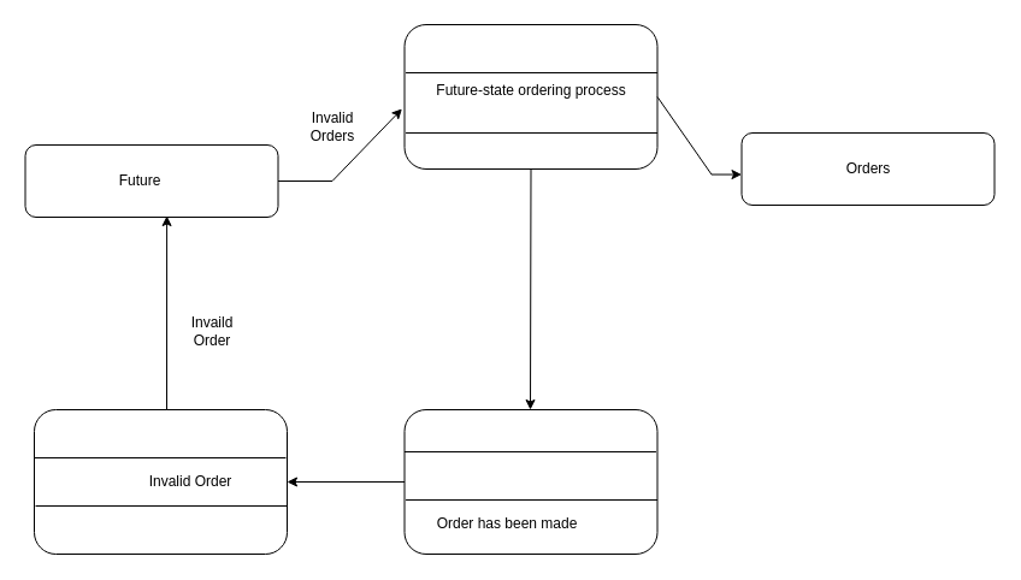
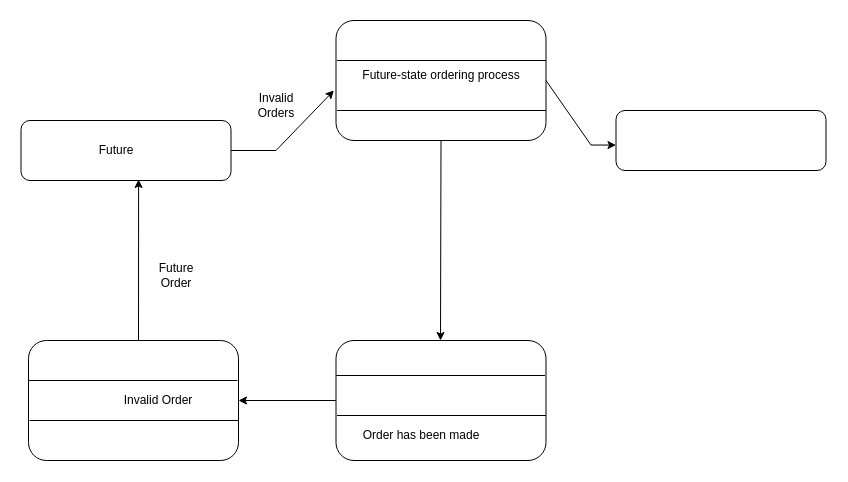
  <mxCell id="0" />
  <mxCell id="1" parent="0" />
  <mxCell id="2" value="" style="rounded=1;whiteSpace=wrap;html=1;" parent="1" vertex="1"><mxGeometry x="335.5" y="20" width="210" height="120" as="geometry" /></mxCell>
  <mxCell id="3" value="" style="endArrow=none;html=1;rounded=0;entryX=0.005;entryY=0.375;entryDx=0;entryDy=0;entryPerimeter=0;" parent="1" edge="1"><mxGeometry width="50" height="50" relative="1" as="geometry"><mxPoint x="545.5" y="110" as="sourcePoint" /><mxPoint x="336.55" y="110" as="targetPoint" /></mxGeometry></mxCell>
  <mxCell id="4" value="" style="endArrow=none;html=1;rounded=0;entryX=0.005;entryY=0.375;entryDx=0;entryDy=0;entryPerimeter=0;" parent="1" edge="1"><mxGeometry width="50" height="50" relative="1" as="geometry"><mxPoint x="545.5" y="60" as="sourcePoint" /><mxPoint x="336.55" y="60" as="targetPoint" /></mxGeometry></mxCell>
  <mxCell id="5" value="Future-state ordering process" style="text;html=1;strokeColor=none;fillColor=none;align=center;verticalAlign=middle;whiteSpace=wrap;rounded=0;" parent="1" vertex="1"><mxGeometry x="355.5" y="60" width="170" height="30" as="geometry" /></mxCell>
  <mxCell id="6" value="" style="rounded=1;whiteSpace=wrap;html=1;" vertex="1" parent="1"><mxGeometry x="335.5" y="340" width="210" height="120" as="geometry" /></mxCell>
  <mxCell id="7" value="" style="endArrow=none;html=1;rounded=0;entryX=0.005;entryY=0.375;entryDx=0;entryDy=0;entryPerimeter=0;" edge="1" parent="1"><mxGeometry width="50" height="50" relative="1" as="geometry"><mxPoint x="544.45" y="375" as="sourcePoint" /><mxPoint x="335.5" y="375" as="targetPoint" /></mxGeometry></mxCell>
  <mxCell id="8" value="" style="endArrow=none;html=1;rounded=0;entryX=0.005;entryY=0.375;entryDx=0;entryDy=0;entryPerimeter=0;" edge="1" parent="1"><mxGeometry width="50" height="50" relative="1" as="geometry"><mxPoint x="545.5" y="415" as="sourcePoint" /><mxPoint x="336.55" y="415" as="targetPoint" /></mxGeometry></mxCell>
  <mxCell id="9" value="Order has been made" style="text;html=1;strokeColor=none;fillColor=none;align=center;verticalAlign=middle;whiteSpace=wrap;rounded=0;" vertex="1" parent="1"><mxGeometry x="360.5" y="420" width="120" height="30" as="geometry" /></mxCell>
  <mxCell id="10" value="" style="rounded=1;whiteSpace=wrap;html=1;" vertex="1" parent="1"><mxGeometry x="28" y="340" width="210" height="120" as="geometry" /></mxCell>
  <mxCell id="11" value="" style="endArrow=none;html=1;rounded=0;entryX=0.005;entryY=0.375;entryDx=0;entryDy=0;entryPerimeter=0;" edge="1" parent="1"><mxGeometry width="50" height="50" relative="1" as="geometry"><mxPoint x="236.95" y="380" as="sourcePoint" /><mxPoint x="28" y="380" as="targetPoint" /></mxGeometry></mxCell>
  <mxCell id="12" value="" style="endArrow=none;html=1;rounded=0;entryX=0.005;entryY=0.375;entryDx=0;entryDy=0;entryPerimeter=0;" edge="1" parent="1"><mxGeometry width="50" height="50" relative="1" as="geometry"><mxPoint x="238" y="420" as="sourcePoint" /><mxPoint x="29.05" y="420" as="targetPoint" /></mxGeometry></mxCell>
  <mxCell id="13" value="Invalid Order" style="text;html=1;strokeColor=none;fillColor=none;align=center;verticalAlign=middle;whiteSpace=wrap;rounded=0;" vertex="1" parent="1"><mxGeometry x="98" y="385" width="120" height="30" as="geometry" /></mxCell>
  <mxCell id="14" value="" style="rounded=1;whiteSpace=wrap;html=1;" vertex="1" parent="1"><mxGeometry x="20.5" y="120" width="210" height="60" as="geometry" /></mxCell>
  <mxCell id="15" value="Future" style="text;html=1;strokeColor=none;fillColor=none;align=center;verticalAlign=middle;whiteSpace=wrap;rounded=0;" vertex="1" parent="1"><mxGeometry x="85.5" y="135" width="60" height="30" as="geometry" /></mxCell>
  <mxCell id="16" value="" style="endArrow=classic;html=1;rounded=0;entryX=1;entryY=0.5;entryDx=0;entryDy=0;exitX=0;exitY=0.5;exitDx=0;exitDy=0;" edge="1" parent="1" source="6" target="10"><mxGeometry width="50" height="50" relative="1" as="geometry"><mxPoint x="305.5" y="400" as="sourcePoint" /><mxPoint x="355.5" y="350" as="targetPoint" /></mxGeometry></mxCell>
  <mxCell id="17" value="Invalid Orders" style="text;html=1;strokeColor=none;fillColor=none;align=center;verticalAlign=middle;whiteSpace=wrap;rounded=0;" vertex="1" parent="1"><mxGeometry x="245.5" y="90" width="60" height="30" as="geometry" /></mxCell>
  <mxCell id="18" value="" style="endArrow=classic;html=1;rounded=0;entryX=-0.01;entryY=0.583;entryDx=0;entryDy=0;entryPerimeter=0;exitX=1;exitY=0.5;exitDx=0;exitDy=0;" edge="1" parent="1" source="14" target="2"><mxGeometry width="50" height="50" relative="1" as="geometry"><mxPoint x="235.5" y="150" as="sourcePoint" /><mxPoint x="280.5" y="110" as="targetPoint" /><Array as="points"><mxPoint x="275.5" y="150" /></Array></mxGeometry></mxCell>
  <mxCell id="19" value="" style="rounded=1;whiteSpace=wrap;html=1;" vertex="1" parent="1"><mxGeometry x="615.5" y="110" width="210" height="60" as="geometry" /></mxCell>
  <mxCell id="20" value="" style="endArrow=classic;html=1;rounded=0;entryX=0;entryY=0.576;entryDx=0;entryDy=0;exitX=1;exitY=0.5;exitDx=0;exitDy=0;entryPerimeter=0;" edge="1" parent="1" source="2" target="19"><mxGeometry width="50" height="50" relative="1" as="geometry"><mxPoint x="545.5" y="144.54" as="sourcePoint" /><mxPoint x="648.4" y="144.5" as="targetPoint" /><Array as="points"><mxPoint x="590.5" y="144.54" /></Array></mxGeometry></mxCell>
- <mxCell id="21" value="Orders" style="text;html=1;strokeColor=none;fillColor=none;align=center;verticalAlign=middle;whiteSpace=wrap;rounded=0;" vertex="1" parent="1"><mxGeometry x="690.5" y="125" width="60" height="30" as="geometry" /></mxCell>
  <mxCell id="22" value="" style="endArrow=classic;html=1;rounded=0;exitX=0.5;exitY=1;exitDx=0;exitDy=0;" edge="1" parent="1" source="2"><mxGeometry width="50" height="50" relative="1" as="geometry"><mxPoint x="440" y="205" as="sourcePoint" /><mxPoint x="440" y="340" as="targetPoint" /></mxGeometry></mxCell>
  <mxCell id="23" value="" style="endArrow=classic;html=1;rounded=0;entryX=0.56;entryY=0.983;entryDx=0;entryDy=0;entryPerimeter=0;" edge="1" parent="1" target="14"><mxGeometry width="50" height="50" relative="1" as="geometry"><mxPoint x="138" y="340" as="sourcePoint" /><mxPoint x="188" y="250" as="targetPoint" /></mxGeometry></mxCell>
- <mxCell id="24" value="Invaild Order" style="text;html=1;strokeColor=none;fillColor=none;align=center;verticalAlign=middle;whiteSpace=wrap;rounded=0;" vertex="1" parent="1"><mxGeometry x="145.5" y="260" width="60" height="30" as="geometry" /></mxCell>
+ <mxCell id="24" value="Future Order" style="text;html=1;strokeColor=none;fillColor=none;align=center;verticalAlign=middle;whiteSpace=wrap;rounded=0;" vertex="1" parent="1"><mxGeometry x="145.5" y="260" width="60" height="30" as="geometry" /></mxCell>
